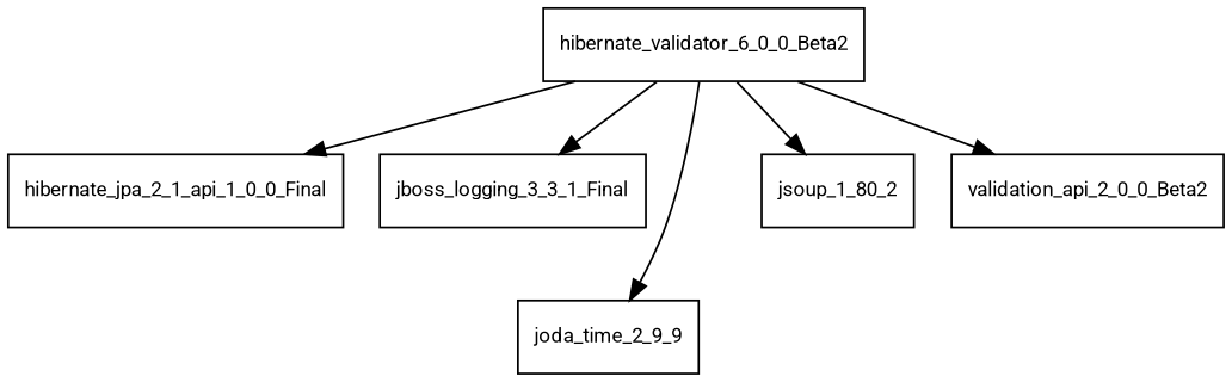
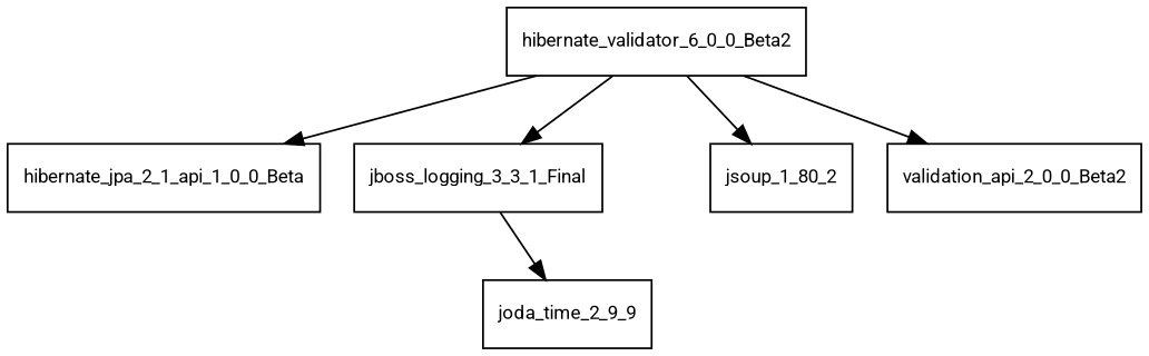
  digraph {
    fontname=Roboto
    node [fontname=Roboto fontsize=10.0 shape=box]
    edge [fontname=Roboto]
    hibernate_validator_6_0_0_Beta2
-   hibernate_jpa_2_1_api_1_0_0_Final
+   hibernate_jpa_2_1_api_1_0_0_Final [label=hibernate_jpa_2_1_api_1_0_0_Beta]
    jboss_logging_3_3_1_Final
    joda_time_2_9_9
    n5 [label=jsoup_1_80_2]
    validation_api_2_0_0_Beta2
    hibernate_validator_6_0_0_Beta2 -> hibernate_jpa_2_1_api_1_0_0_Final
    hibernate_validator_6_0_0_Beta2 -> jboss_logging_3_3_1_Final
-   hibernate_validator_6_0_0_Beta2 -> joda_time_2_9_9
+   jboss_logging_3_3_1_Final -> joda_time_2_9_9
    hibernate_validator_6_0_0_Beta2 -> n5
    hibernate_validator_6_0_0_Beta2 -> validation_api_2_0_0_Beta2
  }
